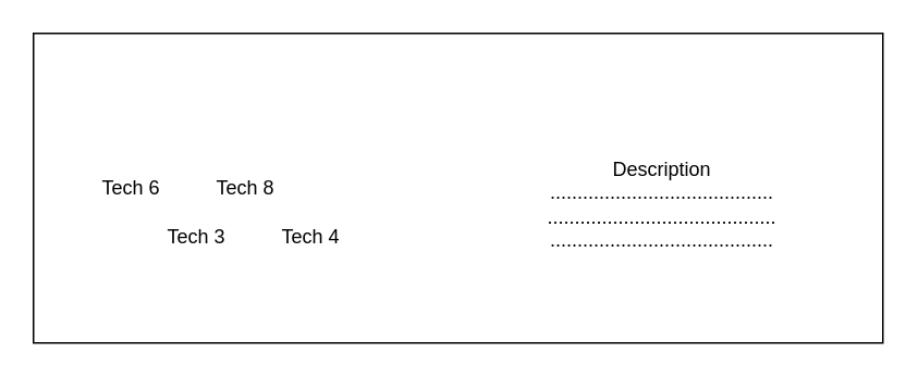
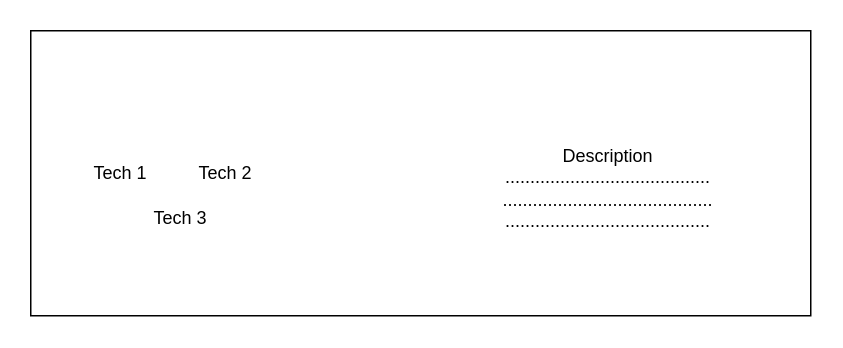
  <mxCell id="0" />
  <mxCell id="1" parent="0" />
  <mxCell id="2" value="" style="rounded=0;whiteSpace=wrap;html=1;" vertex="1" parent="1"><mxGeometry x="20" y="20" width="520" height="190" as="geometry" /></mxCell>
- <mxCell id="3" value="Tech 6" style="text;html=1;strokeColor=none;fillColor=none;align=center;verticalAlign=middle;whiteSpace=wrap;rounded=0;" vertex="1" parent="1"><mxGeometry x="50" y="100" width="60" height="30" as="geometry" /></mxCell>
- <mxCell id="4" value="Tech 8" style="text;html=1;strokeColor=none;fillColor=none;align=center;verticalAlign=middle;whiteSpace=wrap;rounded=0;" vertex="1" parent="1"><mxGeometry x="120" y="100" width="60" height="30" as="geometry" /></mxCell>
+ <mxCell id="3" value="Tech 1" style="text;html=1;strokeColor=none;fillColor=none;align=center;verticalAlign=middle;whiteSpace=wrap;rounded=0;" vertex="1" parent="1"><mxGeometry x="50" y="100" width="60" height="30" as="geometry" /></mxCell>
+ <mxCell id="4" value="Tech 2" style="text;html=1;strokeColor=none;fillColor=none;align=center;verticalAlign=middle;whiteSpace=wrap;rounded=0;" vertex="1" parent="1"><mxGeometry x="120" y="100" width="60" height="30" as="geometry" /></mxCell>
  <mxCell id="5" value="Tech 3" style="text;html=1;strokeColor=none;fillColor=none;align=center;verticalAlign=middle;whiteSpace=wrap;rounded=0;" vertex="1" parent="1"><mxGeometry x="90" y="130" width="60" height="30" as="geometry" /></mxCell>
- <mxCell id="6" value="Tech 4" style="text;html=1;strokeColor=none;fillColor=none;align=center;verticalAlign=middle;whiteSpace=wrap;rounded=0;" vertex="1" parent="1"><mxGeometry x="160" y="130" width="60" height="30" as="geometry" /></mxCell>
  <mxCell id="7" value="Description .........................................&lt;br&gt;..........................................&lt;br&gt;........................................." style="text;html=1;strokeColor=none;fillColor=none;align=center;verticalAlign=middle;whiteSpace=wrap;rounded=0;" vertex="1" parent="1"><mxGeometry x="320" y="90" width="170" height="70" as="geometry" /></mxCell>
